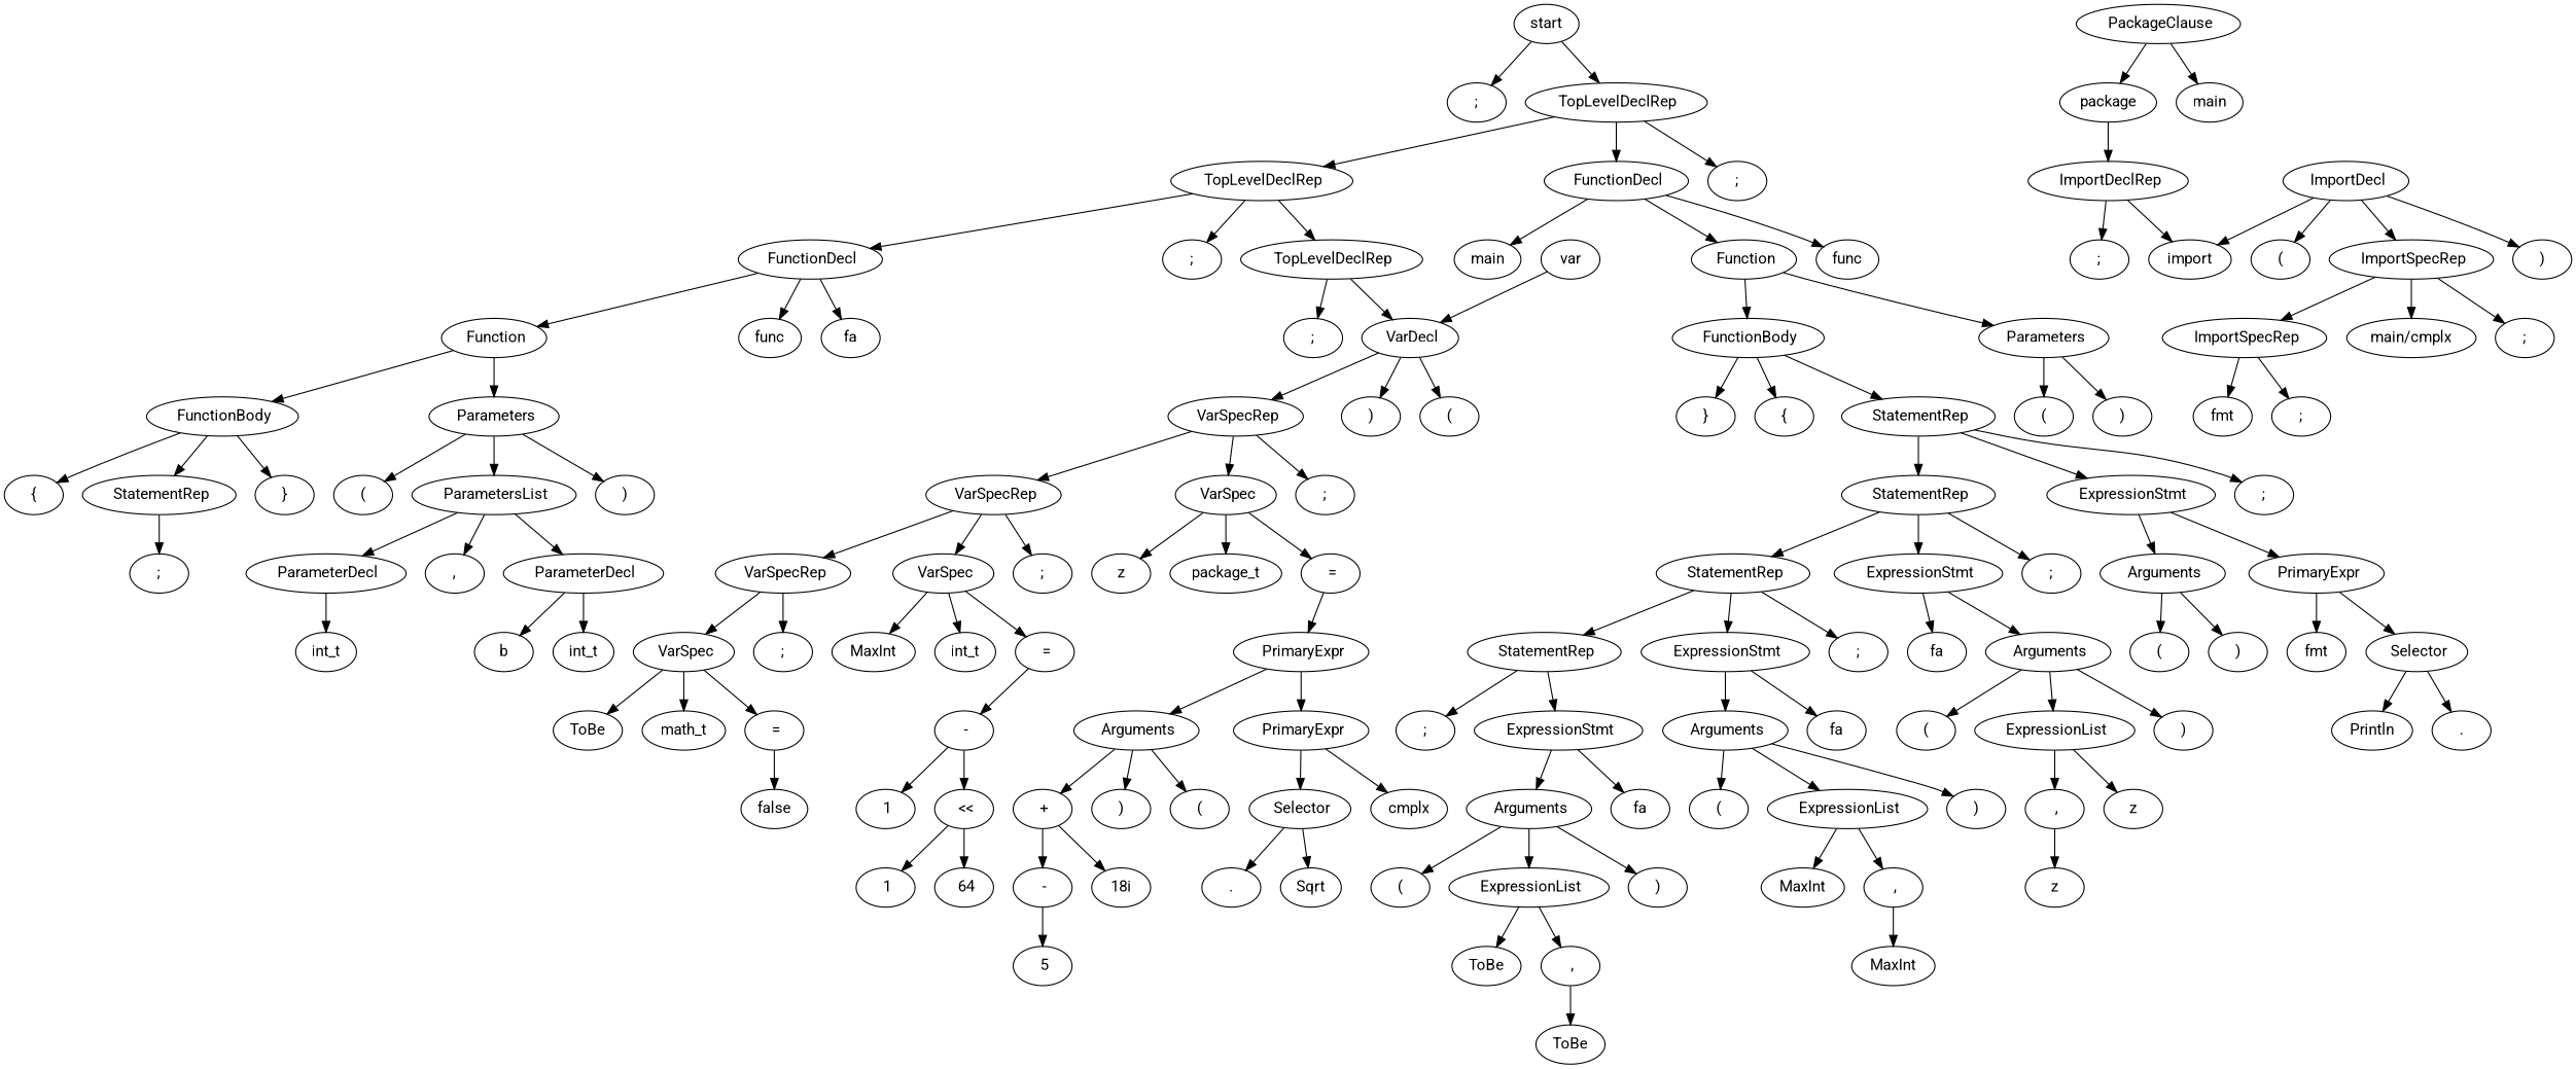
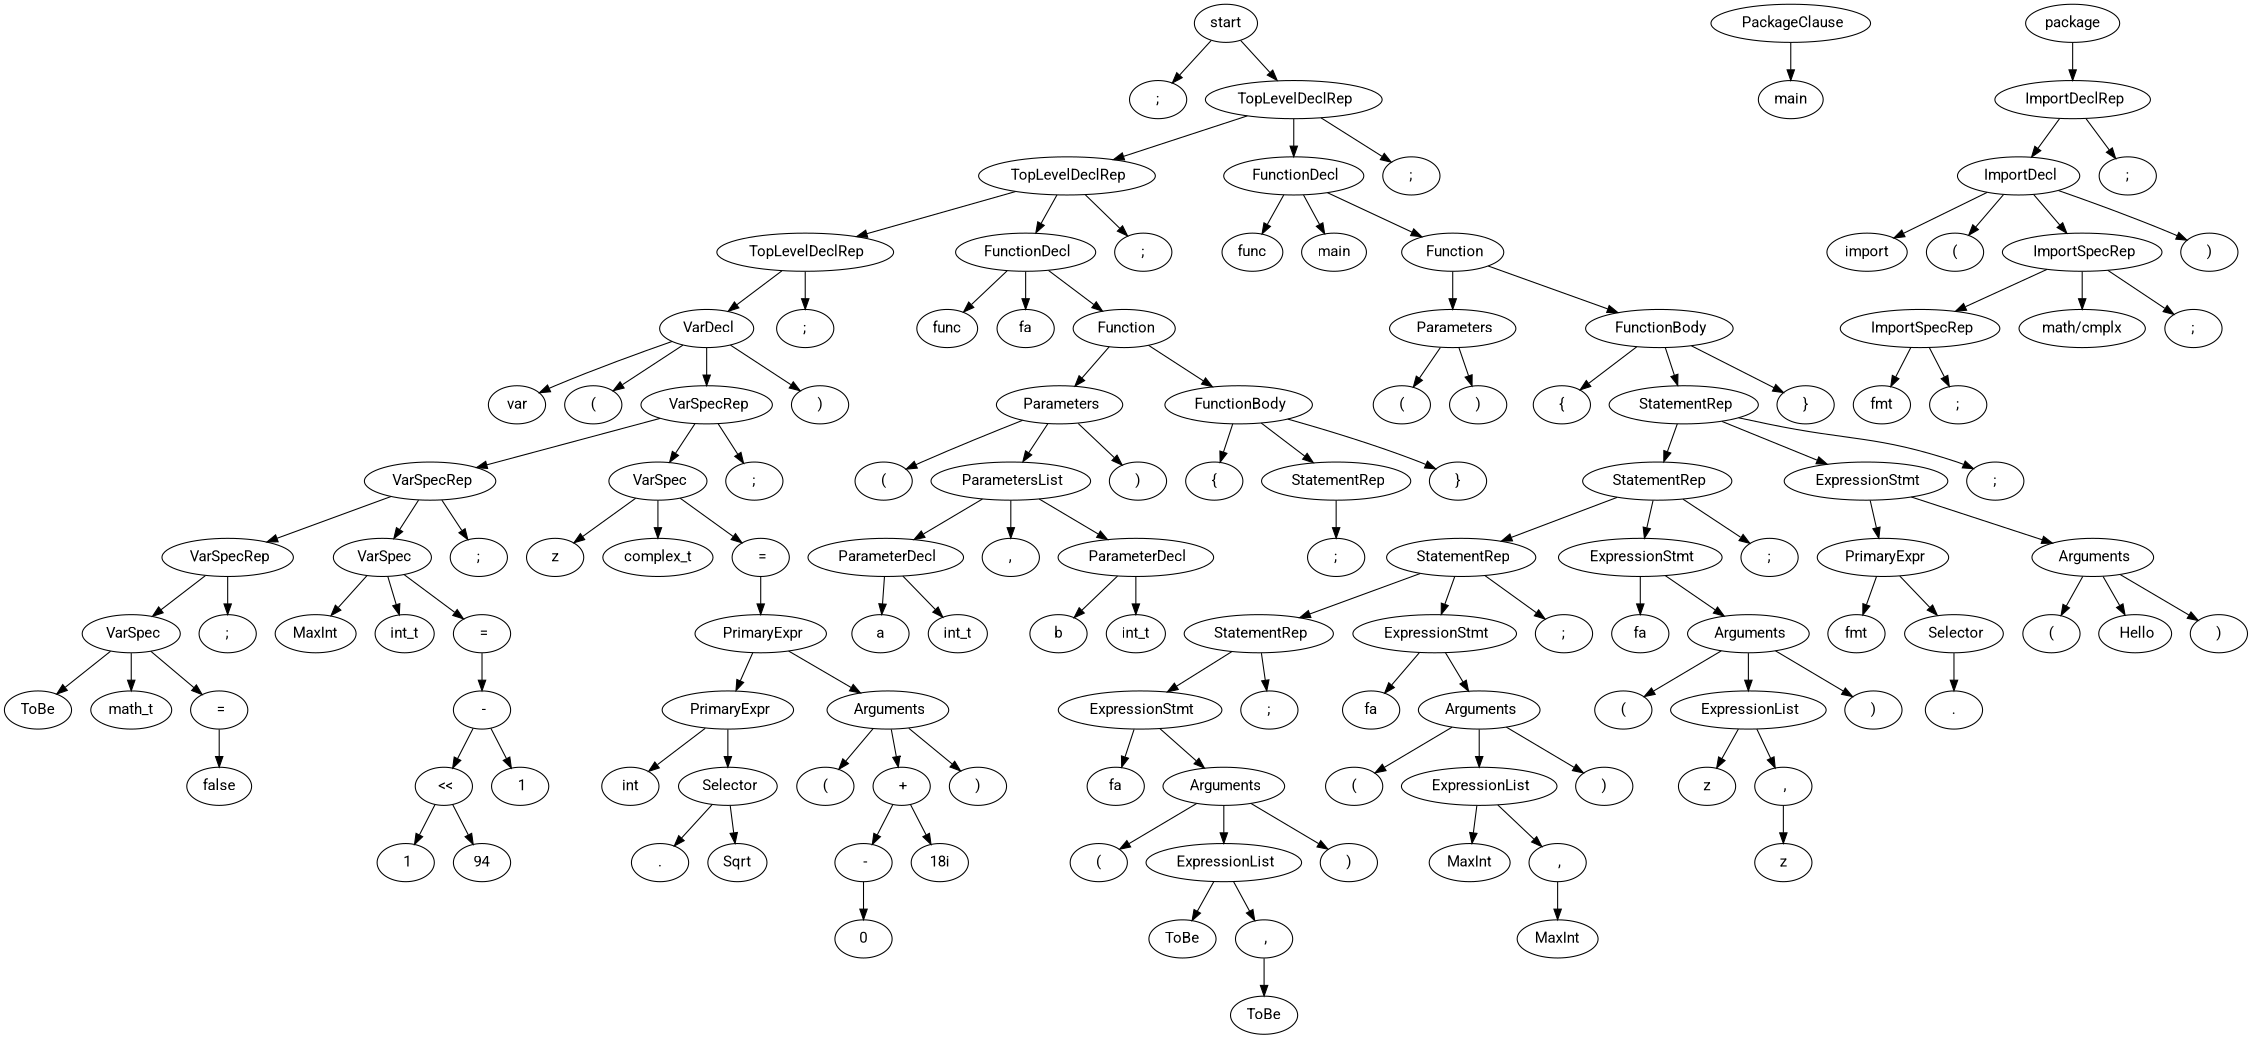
  digraph {
    fontname=Roboto
    node [fontname=Roboto]
    edge [fontname=Roboto]
    n1 [label=start]
    n2 [label=";"]
    n3 [label=" TopLevelDeclRep"]
    n4 [label=" PackageClause"]
    n5 [label=package]
    n6 [label=main]
    n7 [label=" ImportDeclRep"]
    n8 [label=" ImportDecl"]
    n9 [label=";"]
    n10 [label=" TopLevelDeclRep"]
    n11 [label=" FunctionDecl"]
    n12 [label=";"]
    n13 [label=import]
    n14 [label="("]
    n15 [label=" ImportSpecRep"]
    n16 [label=")"]
    n17 [label=" ImportSpecRep"]
-   n18 [label="main/cmplx"]
+   n18 [label="math/cmplx"]
    n19 [label=";"]
    n20 [label=fmt]
    n21 [label=";"]
    n22 [label=" TopLevelDeclRep"]
    n23 [label=" FunctionDecl"]
    n24 [label=";"]
    n25 [label=func]
    n26 [label=main]
    n27 [label=" Function"]
    n28 [label=" VarDecl"]
    n29 [label=";"]
    n30 [label=func]
    n31 [label=fa]
    n32 [label=" Function"]
    n33 [label=var]
    n34 [label="("]
    n35 [label=" VarSpecRep"]
    n36 [label=")"]
    n37 [label=" VarSpecRep"]
    n38 [label=" VarSpec"]
    n39 [label=";"]
    n40 [label=" VarSpecRep"]
    n41 [label=" VarSpec"]
    n42 [label=";"]
    n43 [label=z]
-   n44 [label=package_t]
+   n44 [label=complex_t]
    n45 [label=" ="]
    n46 [label=" VarSpec"]
    n47 [label=";"]
    n48 [label=MaxInt]
    n49 [label=int_t]
    n50 [label=" ="]
    n51 [label=ToBe]
    n52 [label=math_t]
    n53 [label=" ="]
    n54 [label=false]
    n55 [label=" -"]
    n56 [label=" <<"]
    n57 [label=" 1"]
    n58 [label=" 1"]
-   n59 [label=" 64"]
+   n59 [label=94]
    n60 [label=" PrimaryExpr"]
    n61 [label=" PrimaryExpr"]
    n62 [label=" Arguments"]
-   n63 [label=cmplx]
+   n63 [label=int]
    n64 [label=" Selector"]
    n65 [label="("]
    n66 [label=" +"]
    n67 [label=")"]
    n68 [label="."]
    n69 [label=Sqrt]
    n70 [label=" -"]
    n71 [label="18i"]
-   n72 [label=" 5"]
+   n72 [label=0]
    n73 [label=" Parameters"]
    n74 [label=" FunctionBody"]
    n75 [label="("]
    n76 [label=" ParametersList"]
    n77 [label=")"]
    n78 [label="{"]
    n79 [label=" StatementRep"]
    n80 [label="}"]
    n81 [label=" ParameterDecl"]
    n82 [label=","]
    n83 [label=" ParameterDecl"]
+   n84 [label=a]
    n85 [label=int_t]
    n86 [label=b]
    n87 [label=int_t]
    n88 [label=";"]
    n89 [label=" Parameters"]
    n90 [label=" FunctionBody"]
    n91 [label="("]
    n92 [label=")"]
    n93 [label="{"]
    n94 [label=" StatementRep"]
    n95 [label="}"]
    n96 [label=" StatementRep"]
    n97 [label=" ExpressionStmt"]
    n98 [label=";"]
    n99 [label=" StatementRep"]
    n100 [label=" ExpressionStmt"]
    n101 [label=";"]
    n102 [label=" PrimaryExpr"]
    n103 [label=" Arguments"]
    n104 [label=" StatementRep"]
    n105 [label=" ExpressionStmt"]
    n106 [label=";"]
    n107 [label=fa]
    n108 [label=" Arguments"]
    n109 [label=" ExpressionStmt"]
    n110 [label=";"]
    n111 [label=fa]
    n112 [label=" Arguments"]
    n113 [label=fa]
    n114 [label=" Arguments"]
    n115 [label="("]
    n116 [label=" ExpressionList"]
    n117 [label=")"]
    n118 [label=ToBe]
    n119 [label=" ,"]
    n120 [label=ToBe]
    n121 [label="("]
    n122 [label=" ExpressionList"]
    n123 [label=")"]
    n124 [label=MaxInt]
    n125 [label=" ,"]
    n126 [label=MaxInt]
    n127 [label="("]
    n128 [label=" ExpressionList"]
    n129 [label=")"]
    n130 [label=z]
    n131 [label=" ,"]
    n132 [label=z]
    n133 [label=fmt]
    n134 [label=" Selector"]
    n135 [label="("]
+   n136 [label=" Hello"]
    n137 [label=")"]
    n138 [label="."]
-   n139 [label=Println]
    n1 -> n2
    n1 -> n3
    n3 -> n10
    n3 -> n11
    n3 -> n12
-   n4 -> n5
    n4 -> n6
    n5 -> n7
-   n7 -> n13
+   n7 -> n8
    n7 -> n9
    n8 -> n13
    n8 -> n14
    n8 -> n15
    n8 -> n16
    n10 -> n22
    n10 -> n23
    n10 -> n24
    n11 -> n25
    n11 -> n26
    n11 -> n27
    n15 -> n17
    n15 -> n18
    n15 -> n19
    n17 -> n20
    n17 -> n21
    n22 -> n28
    n22 -> n29
    n23 -> n30
    n23 -> n31
    n23 -> n32
    n27 -> n89
    n27 -> n90
-   n33 -> n28
+   n28 -> n33
    n28 -> n34
    n28 -> n35
    n28 -> n36
    n32 -> n73
    n32 -> n74
    n35 -> n37
    n35 -> n38
    n35 -> n39
    n37 -> n40
    n37 -> n41
    n37 -> n42
    n38 -> n43
    n38 -> n44
    n38 -> n45
    n40 -> n46
    n40 -> n47
    n41 -> n48
    n41 -> n49
    n41 -> n50
    n45 -> n60
    n46 -> n51
    n46 -> n52
    n46 -> n53
    n50 -> n55
    n53 -> n54
    n55 -> n56
    n55 -> n57
    n56 -> n58
    n56 -> n59
    n60 -> n61
    n60 -> n62
    n61 -> n63
    n61 -> n64
    n62 -> n65
    n62 -> n66
    n62 -> n67
    n64 -> n68
    n64 -> n69
    n66 -> n70
    n66 -> n71
    n70 -> n72
    n73 -> n75
    n73 -> n76
    n73 -> n77
    n74 -> n78
    n74 -> n79
    n74 -> n80
    n76 -> n81
    n76 -> n82
    n76 -> n83
    n79 -> n88
+   n81 -> n84
    n81 -> n85
    n83 -> n86
    n83 -> n87
    n89 -> n91
    n89 -> n92
    n90 -> n93
    n90 -> n94
    n90 -> n95
    n94 -> n96
    n94 -> n97
    n94 -> n98
    n96 -> n99
    n96 -> n100
    n96 -> n101
    n97 -> n102
    n97 -> n103
    n99 -> n104
    n99 -> n105
    n99 -> n106
    n100 -> n107
    n100 -> n108
    n102 -> n133
    n102 -> n134
    n103 -> n135
+   n103 -> n136
    n103 -> n137
    n104 -> n109
    n104 -> n110
    n105 -> n111
    n105 -> n112
    n108 -> n127
    n108 -> n128
    n108 -> n129
    n109 -> n113
    n109 -> n114
    n112 -> n121
    n112 -> n122
    n112 -> n123
    n114 -> n115
    n114 -> n116
    n114 -> n117
    n116 -> n118
    n116 -> n119
    n119 -> n120
    n122 -> n124
    n122 -> n125
    n125 -> n126
    n128 -> n130
    n128 -> n131
    n131 -> n132
    n134 -> n138
-   n134 -> n139
  }
